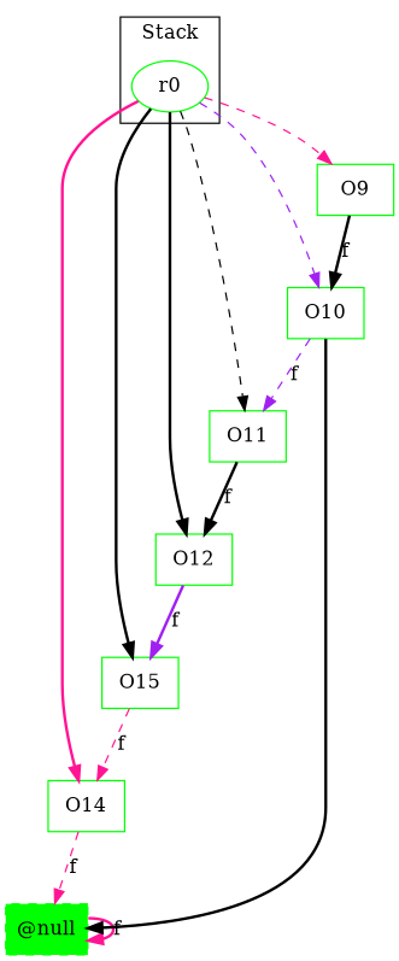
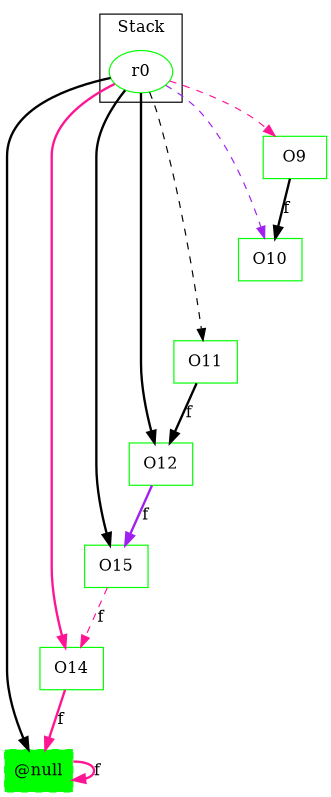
  digraph {
    rankDir=LR
    node [color=green shape=box]
    edge [color=black style=bold]
    r0 [shape=""]
    n2 [label=O15]
    O12
    O14
    "@null" [style="filled,dashed"]
    O9
    O11
    O10
    subgraph cluster_1 {
      label=Stack
      r0
    }
    r0 -> n2
    r0 -> O12
    r0 -> O14 [color=deeppink]
-   O10 -> "@null"
+   r0 -> "@null"
    r0 -> O9 [color=deeppink style=dashed]
    r0 -> O11 [style=dashed]
    r0 -> O10 [color=purple style=dashed]
    n2 -> O14 [color=deeppink label=f style=dashed weight=0.2]
    O12 -> n2 [color=purple label=f weight=0.2]
-   O14 -> "@null" [color=deeppink label=f style=dashed weight=0.2]
+   O14 -> "@null" [color=deeppink label=f weight=0.2]
    "@null" -> "@null" [color=deeppink label=f weight=0.2]
    O9 -> O10 [label=f weight=0.2]
    O11 -> O12 [label=f weight=0.2]
-   O10 -> O11 [color=purple label=f style=dashed weight=0.2]
  }
